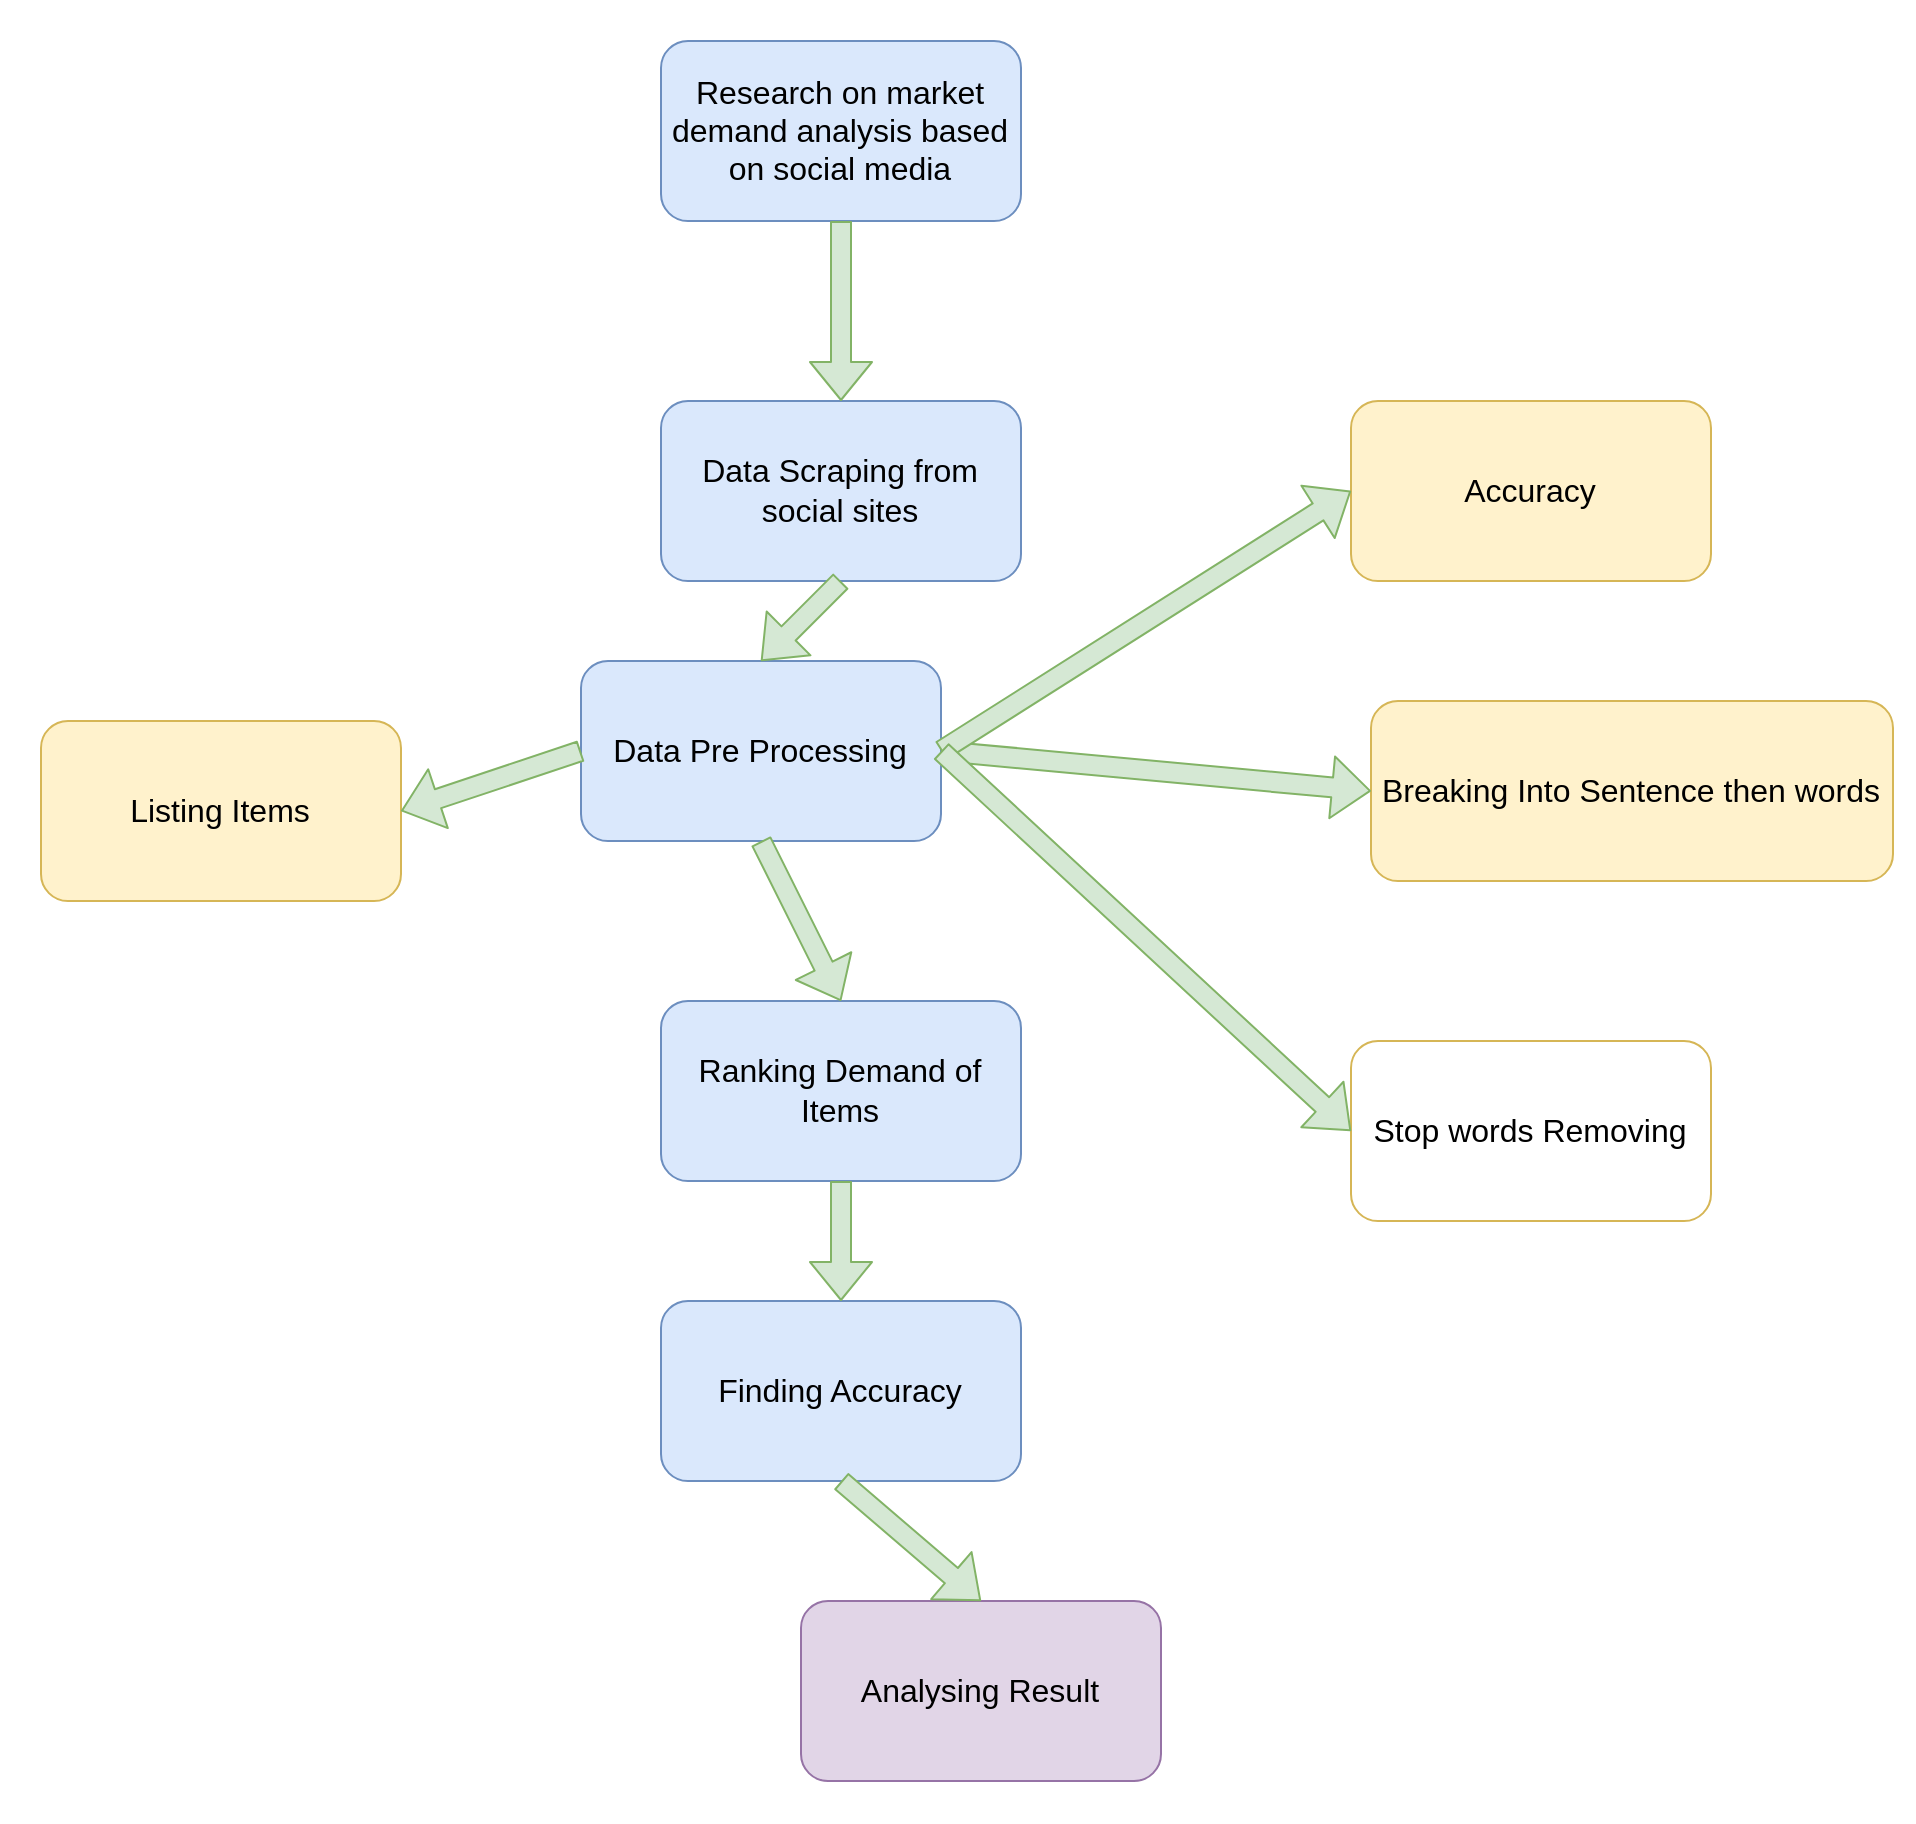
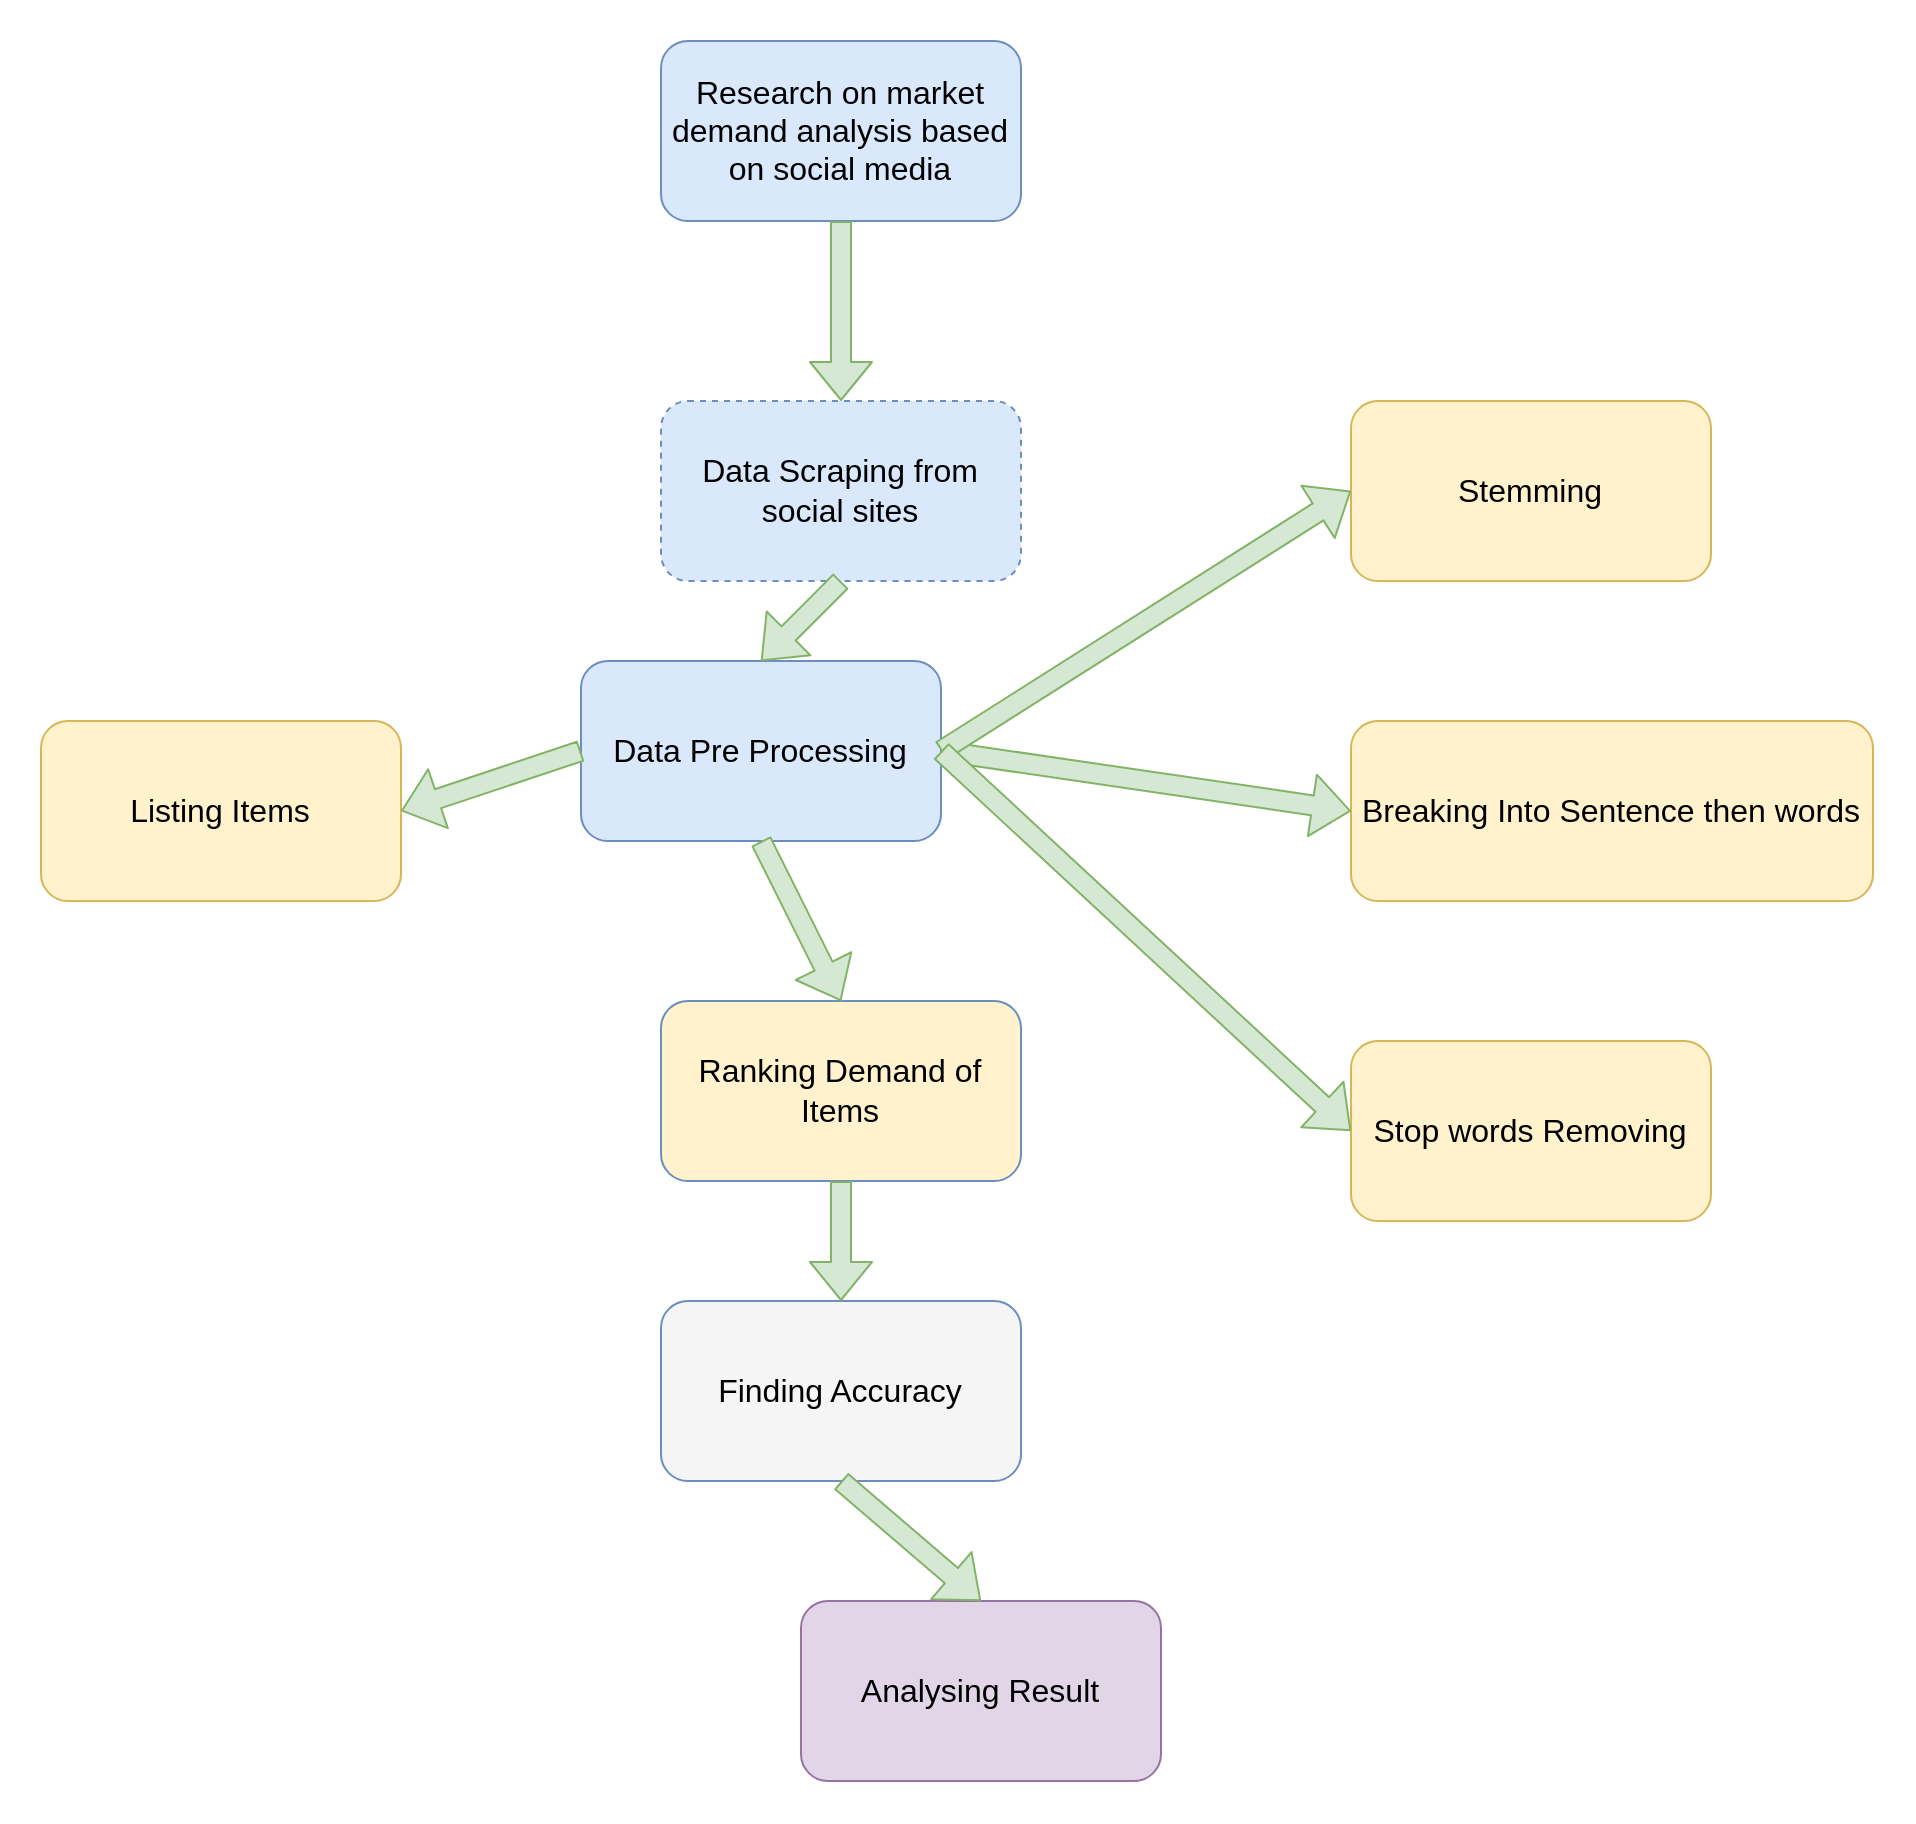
  <mxCell id="0" />
  <mxCell id="1" parent="0" />
  <mxCell id="2" value="&lt;font style=&quot;font-size: 16px&quot;&gt;Research on market&lt;br&gt;demand analysis based on social media&lt;/font&gt;" style="rounded=1;whiteSpace=wrap;html=1;fillColor=#dae8fc;strokeColor=#6c8ebf;" vertex="1" parent="1"><mxGeometry x="330" y="20" width="180" height="90" as="geometry" /></mxCell>
- <mxCell id="3" value="&lt;span style=&quot;font-size: 16px&quot;&gt;Data Scraping from social sites&lt;/span&gt;" style="rounded=1;whiteSpace=wrap;html=1;fillColor=#dae8fc;strokeColor=#6c8ebf;" vertex="1" parent="1"><mxGeometry x="330" y="200" width="180" height="90" as="geometry" /></mxCell>
- <mxCell id="4" value="&lt;span style=&quot;font-size: 16px&quot;&gt;Accuracy&lt;/span&gt;" style="rounded=1;whiteSpace=wrap;html=1;fillColor=#fff2cc;strokeColor=#d6b656;" vertex="1" parent="1"><mxGeometry x="675" y="200" width="180" height="90" as="geometry" /></mxCell>
+ <mxCell id="3" value="&lt;span style=&quot;font-size: 16px&quot;&gt;Data Scraping from social sites&lt;/span&gt;" style="rounded=1;whiteSpace=wrap;html=1;fillColor=#dae8fc;strokeColor=#6c8ebf;dashed=1;" vertex="1" parent="1"><mxGeometry x="330" y="200" width="180" height="90" as="geometry" /></mxCell>
+ <mxCell id="4" value="&lt;span style=&quot;font-size: 16px&quot;&gt;Stemming&lt;/span&gt;" style="rounded=1;whiteSpace=wrap;html=1;fillColor=#fff2cc;strokeColor=#d6b656;" vertex="1" parent="1"><mxGeometry x="675" y="200" width="180" height="90" as="geometry" /></mxCell>
  <mxCell id="5" value="&lt;span style=&quot;font-size: 16px&quot;&gt;Data Pre Processing&lt;/span&gt;" style="rounded=1;whiteSpace=wrap;html=1;fillColor=#dae8fc;strokeColor=#6c8ebf;" vertex="1" parent="1"><mxGeometry x="290" y="330" width="180" height="90" as="geometry" /></mxCell>
- <mxCell id="6" value="&lt;span style=&quot;font-size: 16px&quot;&gt;Breaking Into Sentence then words&lt;/span&gt;" style="rounded=1;whiteSpace=wrap;html=1;fillColor=#fff2cc;strokeColor=#d6b656;" vertex="1" parent="1"><mxGeometry x="685" y="350" width="261" height="90" as="geometry" /></mxCell>
- <mxCell id="7" value="&lt;span style=&quot;font-size: 16px&quot;&gt;Stop words Removing&lt;/span&gt;" style="rounded=1;whiteSpace=wrap;html=1;fillColor=#ffffff;strokeColor=#d6b656;" vertex="1" parent="1"><mxGeometry x="675" y="520" width="180" height="90" as="geometry" /></mxCell>
- <mxCell id="8" value="&lt;span style=&quot;font-size: 16px&quot;&gt;Ranking Demand of Items&lt;/span&gt;" style="rounded=1;whiteSpace=wrap;html=1;fillColor=#dae8fc;strokeColor=#6c8ebf;" vertex="1" parent="1"><mxGeometry x="330" y="500" width="180" height="90" as="geometry" /></mxCell>
- <mxCell id="9" value="&lt;span style=&quot;font-size: 16px&quot;&gt;Finding Accuracy&lt;/span&gt;" style="rounded=1;whiteSpace=wrap;html=1;fillColor=#dae8fc;strokeColor=#6c8ebf;" vertex="1" parent="1"><mxGeometry x="330" y="650" width="180" height="90" as="geometry" /></mxCell>
+ <mxCell id="6" value="&lt;span style=&quot;font-size: 16px&quot;&gt;Breaking Into Sentence then words&lt;/span&gt;" style="rounded=1;whiteSpace=wrap;html=1;fillColor=#fff2cc;strokeColor=#d6b656;" vertex="1" parent="1"><mxGeometry x="675" y="360" width="261" height="90" as="geometry" /></mxCell>
+ <mxCell id="7" value="&lt;span style=&quot;font-size: 16px&quot;&gt;Stop words Removing&lt;/span&gt;" style="rounded=1;whiteSpace=wrap;html=1;fillColor=#fff2cc;strokeColor=#d6b656;" vertex="1" parent="1"><mxGeometry x="675" y="520" width="180" height="90" as="geometry" /></mxCell>
+ <mxCell id="8" value="&lt;span style=&quot;font-size: 16px&quot;&gt;Ranking Demand of Items&lt;/span&gt;" style="rounded=1;whiteSpace=wrap;html=1;fillColor=#fff2cc;strokeColor=#6c8ebf;" vertex="1" parent="1"><mxGeometry x="330" y="500" width="180" height="90" as="geometry" /></mxCell>
+ <mxCell id="9" value="&lt;span style=&quot;font-size: 16px&quot;&gt;Finding Accuracy&lt;/span&gt;" style="rounded=1;whiteSpace=wrap;html=1;fillColor=#f5f5f5;strokeColor=#6c8ebf;" vertex="1" parent="1"><mxGeometry x="330" y="650" width="180" height="90" as="geometry" /></mxCell>
  <mxCell id="10" value="&lt;span style=&quot;font-size: 16px&quot;&gt;Analysing Result&lt;/span&gt;" style="rounded=1;whiteSpace=wrap;html=1;fillColor=#e1d5e7;strokeColor=#9673a6;" vertex="1" parent="1"><mxGeometry x="400" y="800" width="180" height="90" as="geometry" /></mxCell>
  <mxCell id="11" value="" style="shape=flexArrow;endArrow=classic;html=1;entryX=0.5;entryY=0;entryDx=0;entryDy=0;exitX=0.5;exitY=1;exitDx=0;exitDy=0;fillColor=#d5e8d4;strokeColor=#82b366;" edge="1" parent="1" source="2" target="3"><mxGeometry width="50" height="50" relative="1" as="geometry"><mxPoint x="413" y="130" as="sourcePoint" /><mxPoint x="428" y="180" as="targetPoint" /></mxGeometry></mxCell>
  <mxCell id="12" value="" style="shape=flexArrow;endArrow=classic;html=1;entryX=0.5;entryY=0;entryDx=0;entryDy=0;exitX=0.5;exitY=1;exitDx=0;exitDy=0;fillColor=#d5e8d4;strokeColor=#82b366;" edge="1" parent="1" source="3" target="5"><mxGeometry width="50" height="50" relative="1" as="geometry"><mxPoint x="430" y="120" as="sourcePoint" /><mxPoint x="430" y="210" as="targetPoint" /></mxGeometry></mxCell>
  <mxCell id="13" value="" style="shape=flexArrow;endArrow=classic;html=1;exitX=1;exitY=0.5;exitDx=0;exitDy=0;entryX=0;entryY=0.5;entryDx=0;entryDy=0;fillColor=#d5e8d4;strokeColor=#82b366;" edge="1" parent="1" source="5" target="6"><mxGeometry width="50" height="50" relative="1" as="geometry"><mxPoint x="550" y="430" as="sourcePoint" /><mxPoint x="600" y="380" as="targetPoint" /></mxGeometry></mxCell>
  <mxCell id="14" value="" style="shape=flexArrow;endArrow=classic;html=1;exitX=1;exitY=0.5;exitDx=0;exitDy=0;entryX=0;entryY=0.5;entryDx=0;entryDy=0;fillColor=#d5e8d4;strokeColor=#82b366;" edge="1" parent="1" source="5" target="4"><mxGeometry width="50" height="50" relative="1" as="geometry"><mxPoint x="570" y="400" as="sourcePoint" /><mxPoint x="580" y="150" as="targetPoint" /></mxGeometry></mxCell>
  <mxCell id="15" value="" style="shape=flexArrow;endArrow=classic;html=1;exitX=1;exitY=0.5;exitDx=0;exitDy=0;entryX=0;entryY=0.5;entryDx=0;entryDy=0;fillColor=#d5e8d4;strokeColor=#82b366;" edge="1" parent="1" source="5" target="7"><mxGeometry width="50" height="50" relative="1" as="geometry"><mxPoint x="610" y="520" as="sourcePoint" /><mxPoint x="660" y="470" as="targetPoint" /></mxGeometry></mxCell>
  <mxCell id="16" value="&lt;span style=&quot;font-size: 16px&quot;&gt;Listing Items&lt;/span&gt;" style="rounded=1;whiteSpace=wrap;html=1;fillColor=#fff2cc;strokeColor=#d6b656;" vertex="1" parent="1"><mxGeometry x="20" y="360" width="180" height="90" as="geometry" /></mxCell>
  <mxCell id="17" value="" style="shape=flexArrow;endArrow=classic;html=1;entryX=1;entryY=0.5;entryDx=0;entryDy=0;exitX=0;exitY=0.5;exitDx=0;exitDy=0;fillColor=#d5e8d4;strokeColor=#82b366;" edge="1" parent="1" source="5" target="16"><mxGeometry width="50" height="50" relative="1" as="geometry"><mxPoint x="350" y="550" as="sourcePoint" /><mxPoint x="400" y="500" as="targetPoint" /></mxGeometry></mxCell>
  <mxCell id="18" value="" style="shape=flexArrow;endArrow=classic;html=1;exitX=0.5;exitY=1;exitDx=0;exitDy=0;entryX=0.5;entryY=0;entryDx=0;entryDy=0;fillColor=#d5e8d4;strokeColor=#82b366;" edge="1" parent="1" source="5" target="8"><mxGeometry width="50" height="50" relative="1" as="geometry"><mxPoint x="450" y="520" as="sourcePoint" /><mxPoint x="500" y="470" as="targetPoint" /></mxGeometry></mxCell>
  <mxCell id="19" value="" style="shape=flexArrow;endArrow=classic;html=1;entryX=0.5;entryY=0;entryDx=0;entryDy=0;exitX=0.5;exitY=1;exitDx=0;exitDy=0;fillColor=#d5e8d4;strokeColor=#82b366;" edge="1" parent="1" source="9" target="10"><mxGeometry width="50" height="50" relative="1" as="geometry"><mxPoint x="200" y="750" as="sourcePoint" /><mxPoint x="250" y="700" as="targetPoint" /></mxGeometry></mxCell>
  <mxCell id="20" value="" style="shape=flexArrow;endArrow=classic;html=1;entryX=0.5;entryY=0;entryDx=0;entryDy=0;exitX=0.5;exitY=1;exitDx=0;exitDy=0;fillColor=#d5e8d4;strokeColor=#82b366;" edge="1" parent="1" source="8" target="9"><mxGeometry width="50" height="50" relative="1" as="geometry"><mxPoint x="80" y="800" as="sourcePoint" /><mxPoint x="130" y="750" as="targetPoint" /></mxGeometry></mxCell>
